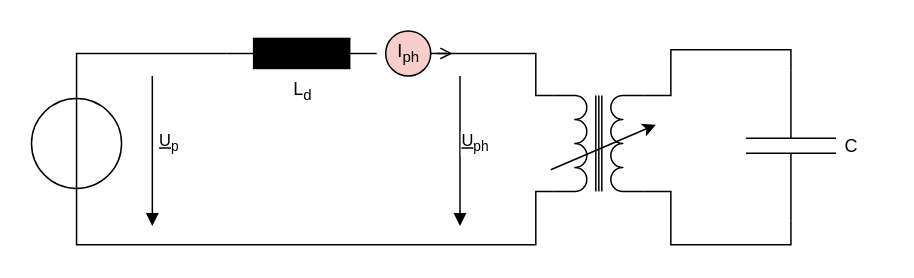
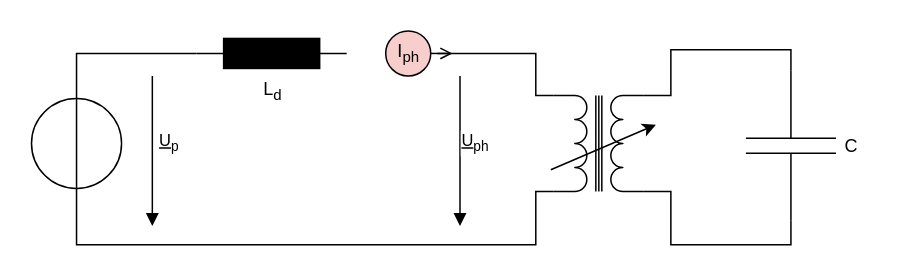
  <mxCell id="0" />
  <mxCell id="1" parent="0" />
  <mxCell id="2" value="" style="verticalLabelPosition=bottom;shadow=0;dashed=0;align=center;fillColor=#ffffff;html=1;verticalAlign=top;strokeWidth=1;shape=mxgraph.electrical.signal_sources.ideal_source;rotation=-90;" vertex="1" parent="1"><mxGeometry x="20.5" y="65" width="60" height="60" as="geometry" /></mxCell>
  <mxCell id="3" style="edgeStyle=orthogonalEdgeStyle;rounded=0;orthogonalLoop=1;jettySize=auto;html=1;exitX=0;exitY=0.5;exitDx=0;exitDy=0;exitPerimeter=0;entryX=1;entryY=0.5;entryDx=0;entryDy=0;entryPerimeter=0;endArrow=none;endFill=0;strokeColor=#000000;strokeWidth=1;" edge="1" parent="1" source="4" target="2"><mxGeometry relative="1" as="geometry" /></mxCell>
- <mxCell id="4" value="L&lt;sub&gt;d&lt;/sub&gt;" style="verticalLabelPosition=bottom;shadow=0;dashed=0;align=center;fillColor=#000000;html=1;verticalAlign=top;strokeWidth=1;shape=mxgraph.electrical.resistors.resistor_1;" vertex="1" parent="1"><mxGeometry x="150.5" y="25" width="100" height="20" as="geometry" /></mxCell>
+ <mxCell id="4" value="L&lt;sub&gt;d&lt;/sub&gt;" style="verticalLabelPosition=bottom;shadow=0;dashed=0;align=center;fillColor=#000000;html=1;verticalAlign=top;strokeWidth=1;shape=mxgraph.electrical.resistors.resistor_1;" vertex="1" parent="1"><mxGeometry x="130.5" y="25" width="100" height="20" as="geometry" /></mxCell>
  <mxCell id="5" value="I&lt;sub&gt;ph&lt;/sub&gt;" style="ellipse;whiteSpace=wrap;html=1;aspect=fixed;shadow=0;dashed=0;strokeWidth=1;fillColor=#f8cecc;" vertex="1" parent="1"><mxGeometry x="256.5" y="20" width="30" height="30" as="geometry" /></mxCell>
  <mxCell id="6" style="edgeStyle=orthogonalEdgeStyle;rounded=0;orthogonalLoop=1;jettySize=auto;html=1;exitX=1;exitY=0;exitDx=0;exitDy=0;exitPerimeter=0;endArrow=none;endFill=0;strokeColor=#000000;strokeWidth=1;" edge="1" parent="1" source="10"><mxGeometry relative="1" as="geometry"><mxPoint x="291" y="35" as="targetPoint" /><Array as="points"><mxPoint x="356.5" y="62.5" /><mxPoint x="356.5" y="35.5" /></Array></mxGeometry></mxCell>
  <mxCell id="7" style="edgeStyle=orthogonalEdgeStyle;rounded=0;orthogonalLoop=1;jettySize=auto;html=1;exitX=0;exitY=0;exitDx=0;exitDy=0;exitPerimeter=0;entryX=0;entryY=0.5;entryDx=0;entryDy=0;entryPerimeter=0;endArrow=none;endFill=0;strokeColor=#000000;strokeWidth=1;" edge="1" parent="1" source="10" target="2"><mxGeometry relative="1" as="geometry"><Array as="points"><mxPoint x="356.5" y="127.5" /><mxPoint x="356.5" y="162.5" /><mxPoint x="50.5" y="162.5" /></Array></mxGeometry></mxCell>
  <mxCell id="8" value="&lt;div align=&quot;right&quot;&gt;&lt;u&gt;U&lt;/u&gt;&lt;sub&gt;ph&lt;/sub&gt;&lt;/div&gt;" style="endArrow=block;html=1;strokeColor=#000000;strokeWidth=1;endFill=1;" edge="1" parent="1"><mxGeometry x="-0.091" y="10" width="50" height="50" relative="1" as="geometry"><mxPoint x="306" y="50" as="sourcePoint" /><mxPoint x="306" y="150" as="targetPoint" /><mxPoint as="offset" /></mxGeometry></mxCell>
  <mxCell id="9" style="edgeStyle=orthogonalEdgeStyle;rounded=0;orthogonalLoop=1;jettySize=auto;html=1;exitX=1;exitY=1;exitDx=0;exitDy=0;exitPerimeter=0;entryX=1;entryY=0.5;entryDx=0;entryDy=0;entryPerimeter=0;endArrow=none;endFill=0;strokeColor=#000000;strokeWidth=1;" edge="1" parent="1" source="10" target="14"><mxGeometry relative="1" as="geometry"><mxPoint x="526.643" y="45.071" as="targetPoint" /><Array as="points"><mxPoint x="446.5" y="62.5" /><mxPoint x="446.5" y="32.5" /><mxPoint x="526.5" y="32.5" /></Array></mxGeometry></mxCell>
  <mxCell id="10" value="" style="verticalLabelPosition=bottom;shadow=0;dashed=0;align=center;fillColor=#ffffff;html=1;verticalAlign=top;strokeWidth=1;shape=mxgraph.electrical.inductors.transformer_1;rotation=-90;" vertex="1" parent="1"><mxGeometry x="366.5" y="65" width="64" height="60" as="geometry" /></mxCell>
  <mxCell id="11" style="edgeStyle=orthogonalEdgeStyle;rounded=0;orthogonalLoop=1;jettySize=auto;html=1;exitX=0;exitY=0.5;exitDx=0;exitDy=0;exitPerimeter=0;entryX=0;entryY=1;entryDx=0;entryDy=0;entryPerimeter=0;endArrow=none;endFill=0;strokeColor=#000000;strokeWidth=1;" edge="1" parent="1" source="14" target="10"><mxGeometry relative="1" as="geometry"><mxPoint x="526.643" y="145.071" as="sourcePoint" /><Array as="points"><mxPoint x="526.5" y="162.5" /><mxPoint x="446.5" y="162.5" /><mxPoint x="446.5" y="127.5" /></Array></mxGeometry></mxCell>
  <mxCell id="12" value="" style="endArrow=classic;html=1;strokeColor=#000000;strokeWidth=1;" edge="1" parent="1"><mxGeometry width="50" height="50" relative="1" as="geometry"><mxPoint x="366.5" y="112.5" as="sourcePoint" /><mxPoint x="436.5" y="82.5" as="targetPoint" /></mxGeometry></mxCell>
  <mxCell id="13" value="" style="group" vertex="1" connectable="0" parent="1"><mxGeometry x="476.5" y="66.5" width="110" height="60" as="geometry" /></mxCell>
  <mxCell id="14" value="" style="verticalLabelPosition=bottom;shadow=0;dashed=0;align=center;fillColor=#ffffff;html=1;verticalAlign=top;strokeWidth=1;shape=mxgraph.electrical.capacitors.capacitor_1;rotation=-90;" vertex="1" parent="13"><mxGeometry width="100" height="60" as="geometry" /></mxCell>
  <mxCell id="15" value="C" style="text;html=1;strokeColor=none;fillColor=none;align=center;verticalAlign=middle;whiteSpace=wrap;rounded=0;shadow=0;dashed=0;" vertex="1" parent="13"><mxGeometry x="70" y="20" width="40" height="20" as="geometry" /></mxCell>
  <mxCell id="16" value="" style="endArrow=open;html=1;strokeColor=#000000;strokeWidth=1;exitX=1;exitY=0.5;exitDx=0;exitDy=0;endFill=0;" edge="1" parent="1" source="5"><mxGeometry width="50" height="50" relative="1" as="geometry"><mxPoint x="286.5" y="50" as="sourcePoint" /><mxPoint x="301" y="35" as="targetPoint" /></mxGeometry></mxCell>
  <mxCell id="17" value="&lt;div align=&quot;right&quot;&gt;&lt;u&gt;U&lt;/u&gt;&lt;sub&gt;p&lt;/sub&gt;&lt;/div&gt;" style="endArrow=block;html=1;strokeColor=#000000;strokeWidth=1;endFill=1;" edge="1" parent="1"><mxGeometry x="-0.091" y="11" width="50" height="50" relative="1" as="geometry"><mxPoint x="101" y="50" as="sourcePoint" /><mxPoint x="101" y="150" as="targetPoint" /><mxPoint as="offset" /></mxGeometry></mxCell>
